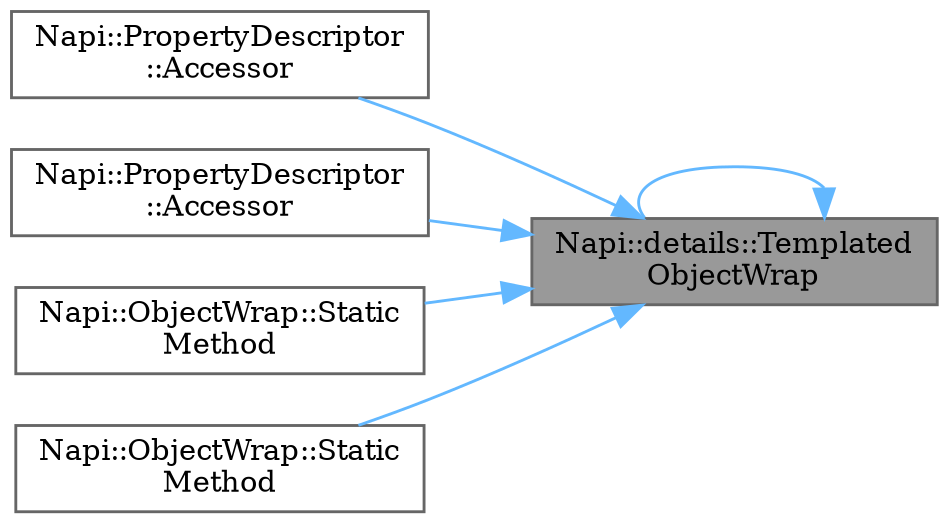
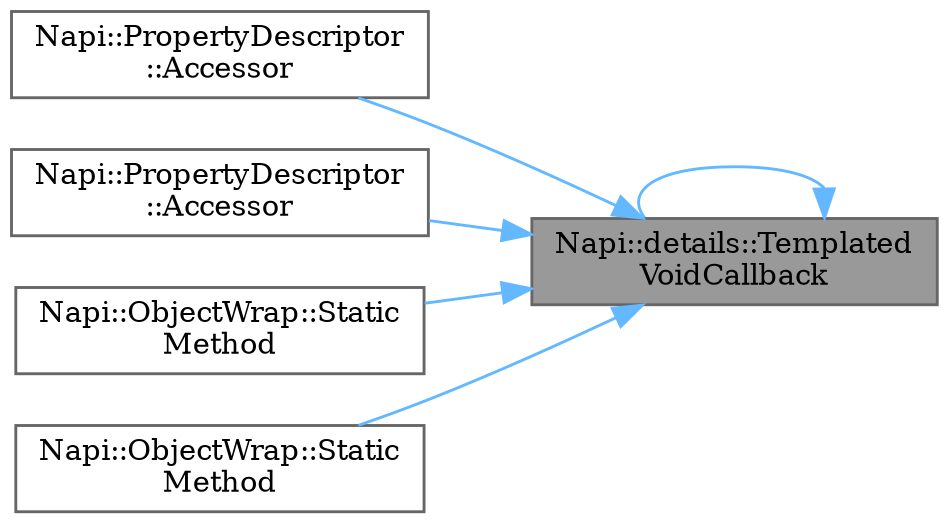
  digraph {
    rankdir=RL
    fontname="DejaVu Serif"
    node [color=grey40 fillcolor=white fontname="DejaVu Serif" fontsize=10 shape=box style=filled]
    edge [color=steelblue1 dir=back fontname="DejaVu Serif" fontsize=10 labelfontname=Helvetica labelfontsize=10 style=solid]
-   n1 [color=gray40 fillcolor=grey60 fontcolor=black height=0.2 label="Napi::details::Templated\lObjectWrap" width=0.4]
+   n1 [color=gray40 fillcolor=grey60 fontcolor=black height=0.2 label="Napi::details::Templated\lVoidCallback" width=0.4]
    n2 [height=0.2 label="Napi::PropertyDescriptor\l::Accessor" width=0.4]
    n3 [height=0.2 label="Napi::PropertyDescriptor\l::Accessor" width=0.4]
    n4 [height=0.2 label="Napi::ObjectWrap::Static\lMethod" width=0.4]
    n5 [height=0.2 label="Napi::ObjectWrap::Static\lMethod" width=0.4]
    n1 -> n1
    n1 -> n2
    n1 -> n3
    n1 -> n4
    n1 -> n5
  }
